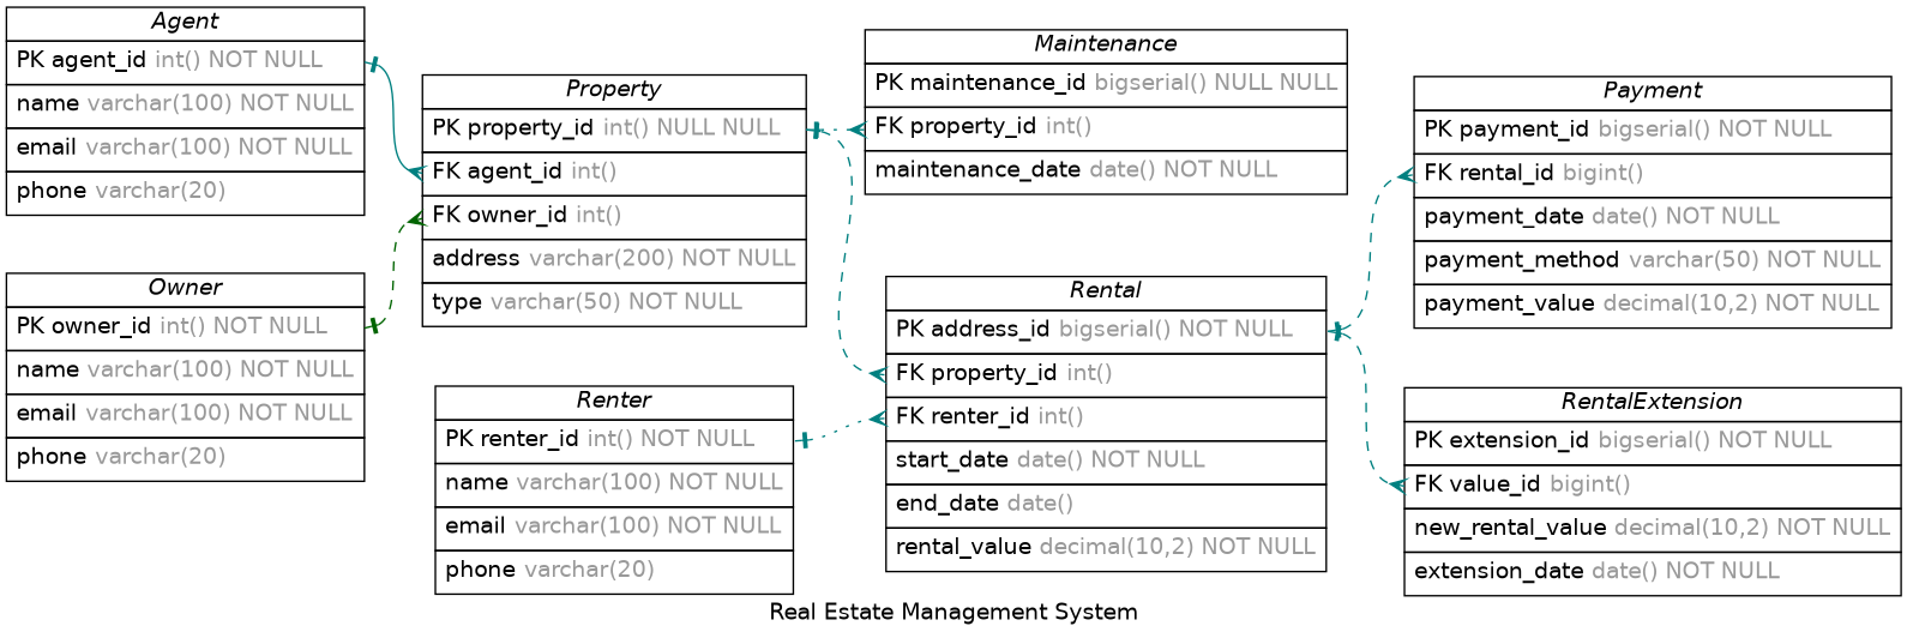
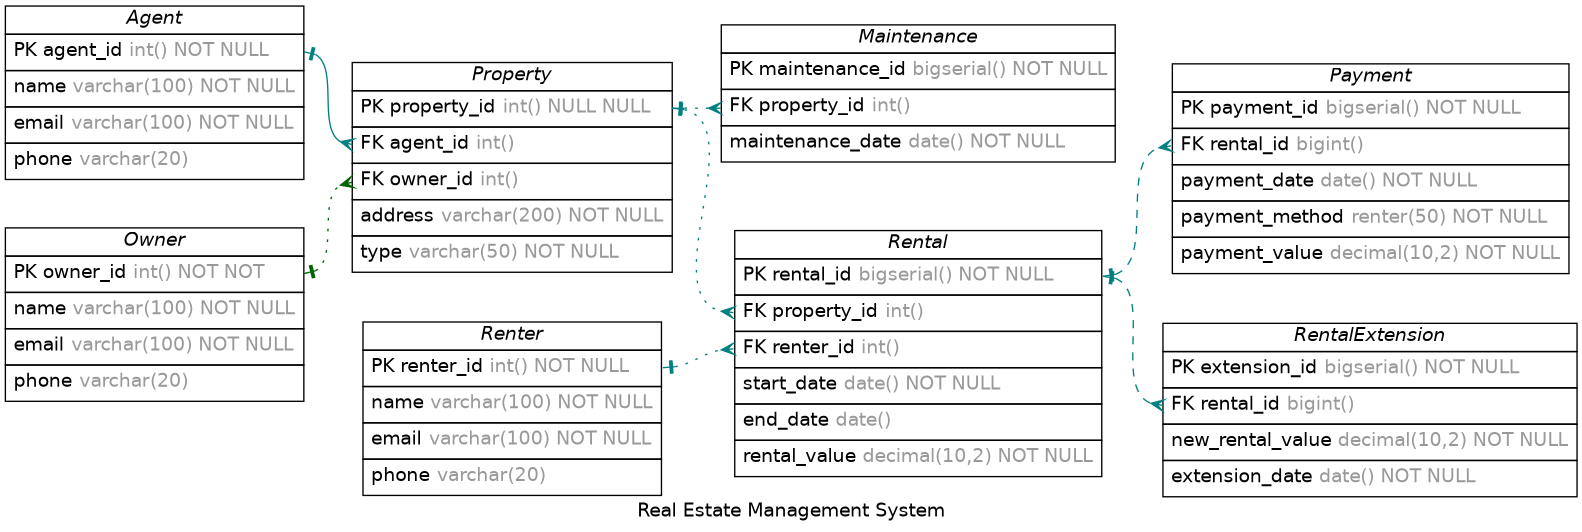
  digraph {
    concentrate=true
    fontname=Helvetica
    label="Real Estate Management System"
    nodesep=0.5
    rankdir=LR
    splines=spline
    node [fontname=Helvetica shape=plain]
    edge [arrowhead=ocrow arrowsize=0.9 arrowtail=noneotee color=teal dir=both fontname=Helvetica fontsize=12 headport=property_id labelangle=32 labeldistance=1.8 penwidth=1.0 style=dashed tailport=property_id]
    n1 [label=<         <table border="0" cellborder="1" cellspacing="0" >         <tr><td><i>Agent</i></td></tr>         <tr><td port="agent_id" align="left" cellpadding="5">PK agent_id <font color="grey60">int() NOT NULL</font></td></tr>         <tr><td port="name" align="left" cellpadding="5">name <font color="grey60">varchar(100) NOT NULL</font></td></tr>         <tr><td port="email" align="left" cellpadding="5">email <font color="grey60">varchar(100) NOT NULL</font></td></tr>         <tr><td port="phone" align="left" cellpadding="5">phone <font color="grey60">varchar(20)</font></td></tr>     </table>>]
    n2 [label=<         <table border="0" cellborder="1" cellspacing="0" >         <tr><td><i>Property</i></td></tr>         <tr><td port="property_id" align="left" cellpadding="5">PK property_id <font color="grey60">int() NULL NULL</font></td></tr>         <tr><td port="agent_id" align="left" cellpadding="5">FK agent_id <font color="grey60">int()</font></td></tr>         <tr><td port="owner_id" align="left" cellpadding="5">FK owner_id <font color="grey60">int()</font></td></tr>         <tr><td port="address" align="left" cellpadding="5">address <font color="grey60">varchar(200) NOT NULL</font></td></tr>         <tr><td port="type" align="left" cellpadding="5">type <font color="grey60">varchar(50) NOT NULL</font></td></tr>     </table>>]
-   n3 [label=<         <table border="0" cellborder="1" cellspacing="0" >         <tr><td><i>Rental</i></td></tr>         <tr><td port="rental_id" align="left" cellpadding="5">PK address_id <font color="grey60">bigserial() NOT NULL</font></td></tr>         <tr><td port="property_id" align="left" cellpadding="5">FK property_id <font color="grey60">int()</font></td></tr>         <tr><td port="renter_id" align="left" cellpadding="5">FK renter_id <font color="grey60">int()</font></td></tr>         <tr><td port="start_date" align="left" cellpadding="5">start_date <font color="grey60">date() NOT NULL</font></td></tr>         <tr><td port="end_date" align="left" cellpadding="5">end_date <font color="grey60">date()</font></td></tr>         <tr><td port="rental_value" align="left" cellpadding="5">rental_value <font color="grey60">decimal(10,2) NOT NULL</font></td></tr>     </table>>]
-   n4 [label=<         <table border="0" cellborder="1" cellspacing="0" >         <tr><td><i>Maintenance</i></td></tr>         <tr><td port="maintenance_id" align="left" cellpadding="5">PK maintenance_id <font color="grey60">bigserial() NULL NULL</font></td></tr>         <tr><td port="property_id" align="left" cellpadding="5">FK property_id <font color="grey60">int()</font></td></tr>         <tr><td port="maintenance_date" align="left" cellpadding="5">maintenance_date <font color="grey60">date() NOT NULL</font></td></tr>     </table>>]
-   n5 [label=<         <table border="0" cellborder="1" cellspacing="0" >         <tr><td><i>Payment</i></td></tr>         <tr><td port="payment_id" align="left" cellpadding="5">PK payment_id <font color="grey60">bigserial() NOT NULL</font></td></tr>         <tr><td port="rental_id" align="left" cellpadding="5">FK rental_id <font color="grey60">bigint()</font></td></tr>         <tr><td port="payment_date" align="left" cellpadding="5">payment_date <font color="grey60">date() NOT NULL</font></td></tr>         <tr><td port="payment_method" align="left" cellpadding="5">payment_method <font color="grey60">varchar(50) NOT NULL</font></td></tr>         <tr><td port="payment_value" align="left" cellpadding="5">payment_value <font color="grey60">decimal(10,2) NOT NULL</font></td></tr>     </table>>]
-   n6 [label=<         <table border="0" cellborder="1" cellspacing="0" >         <tr><td><i>RentalExtension</i></td></tr>         <tr><td port="extension_id" align="left" cellpadding="5">PK extension_id <font color="grey60">bigserial() NOT NULL</font></td></tr>         <tr><td port="rental_id" align="left" cellpadding="5">FK value_id <font color="grey60">bigint()</font></td></tr>         <tr><td port="new_rental_value" align="left" cellpadding="5">new_rental_value <font color="grey60">decimal(10,2) NOT NULL</font></td></tr>         <tr><td port="extension_date" align="left" cellpadding="5">extension_date <font color="grey60">date() NOT NULL</font></td></tr>     </table>>]
-   n7 [label=<         <table border="0" cellborder="1" cellspacing="0" >         <tr><td><i>Owner</i></td></tr>         <tr><td port="owner_id" align="left" cellpadding="5">PK owner_id <font color="grey60">int() NOT NULL</font></td></tr>         <tr><td port="name" align="left" cellpadding="5">name <font color="grey60">varchar(100) NOT NULL</font></td></tr>         <tr><td port="email" align="left" cellpadding="5">email <font color="grey60">varchar(100) NOT NULL</font></td></tr>         <tr><td port="phone" align="left" cellpadding="5">phone <font color="grey60">varchar(20)</font></td></tr>     </table>>]
+   n3 [label=<         <table border="0" cellborder="1" cellspacing="0" >         <tr><td><i>Rental</i></td></tr>         <tr><td port="rental_id" align="left" cellpadding="5">PK rental_id <font color="grey60">bigserial() NOT NULL</font></td></tr>         <tr><td port="property_id" align="left" cellpadding="5">FK property_id <font color="grey60">int()</font></td></tr>         <tr><td port="renter_id" align="left" cellpadding="5">FK renter_id <font color="grey60">int()</font></td></tr>         <tr><td port="start_date" align="left" cellpadding="5">start_date <font color="grey60">date() NOT NULL</font></td></tr>         <tr><td port="end_date" align="left" cellpadding="5">end_date <font color="grey60">date()</font></td></tr>         <tr><td port="rental_value" align="left" cellpadding="5">rental_value <font color="grey60">decimal(10,2) NOT NULL</font></td></tr>     </table>>]
+   n4 [label=<         <table border="0" cellborder="1" cellspacing="0" >         <tr><td><i>Maintenance</i></td></tr>         <tr><td port="maintenance_id" align="left" cellpadding="5">PK maintenance_id <font color="grey60">bigserial() NOT NULL</font></td></tr>         <tr><td port="property_id" align="left" cellpadding="5">FK property_id <font color="grey60">int()</font></td></tr>         <tr><td port="maintenance_date" align="left" cellpadding="5">maintenance_date <font color="grey60">date() NOT NULL</font></td></tr>     </table>>]
+   n5 [label=<         <table border="0" cellborder="1" cellspacing="0" >         <tr><td><i>Payment</i></td></tr>         <tr><td port="payment_id" align="left" cellpadding="5">PK payment_id <font color="grey60">bigserial() NOT NULL</font></td></tr>         <tr><td port="rental_id" align="left" cellpadding="5">FK rental_id <font color="grey60">bigint()</font></td></tr>         <tr><td port="payment_date" align="left" cellpadding="5">payment_date <font color="grey60">date() NOT NULL</font></td></tr>         <tr><td port="payment_method" align="left" cellpadding="5">payment_method <font color="grey60">renter(50) NOT NULL</font></td></tr>         <tr><td port="payment_value" align="left" cellpadding="5">payment_value <font color="grey60">decimal(10,2) NOT NULL</font></td></tr>     </table>>]
+   n6 [label=<         <table border="0" cellborder="1" cellspacing="0" >         <tr><td><i>RentalExtension</i></td></tr>         <tr><td port="extension_id" align="left" cellpadding="5">PK extension_id <font color="grey60">bigserial() NOT NULL</font></td></tr>         <tr><td port="rental_id" align="left" cellpadding="5">FK rental_id <font color="grey60">bigint()</font></td></tr>         <tr><td port="new_rental_value" align="left" cellpadding="5">new_rental_value <font color="grey60">decimal(10,2) NOT NULL</font></td></tr>         <tr><td port="extension_date" align="left" cellpadding="5">extension_date <font color="grey60">date() NOT NULL</font></td></tr>     </table>>]
+   n7 [label=<         <table border="0" cellborder="1" cellspacing="0" >         <tr><td><i>Owner</i></td></tr>         <tr><td port="owner_id" align="left" cellpadding="5">PK owner_id <font color="grey60">int() NOT NOT</font></td></tr>         <tr><td port="name" align="left" cellpadding="5">name <font color="grey60">varchar(100) NOT NULL</font></td></tr>         <tr><td port="email" align="left" cellpadding="5">email <font color="grey60">varchar(100) NOT NULL</font></td></tr>         <tr><td port="phone" align="left" cellpadding="5">phone <font color="grey60">varchar(20)</font></td></tr>     </table>>]
    n8 [label=<         <table border="0" cellborder="1" cellspacing="0" >         <tr><td><i>Renter</i></td></tr>         <tr><td port="renter_id" align="left" cellpadding="5">PK renter_id <font color="grey60">int() NOT NULL</font></td></tr>         <tr><td port="name" align="left" cellpadding="5">name <font color="grey60">varchar(100) NOT NULL</font></td></tr>         <tr><td port="email" align="left" cellpadding="5">email <font color="grey60">varchar(100) NOT NULL</font></td></tr>         <tr><td port="phone" align="left" cellpadding="5">phone <font color="grey60">varchar(20)</font></td></tr>     </table>>]
    n1 -> n2 [headport=agent_id style=bold tailport=agent_id]
-   n2 -> n3
+   n2 -> n3 [style=dotted]
    n2 -> n4 [style=dotted]
    n3 -> n5 [headport=rental_id tailport=rental_id]
    n3 -> n6 [headport=rental_id tailport=rental_id]
-   n7 -> n2 [color=darkgreen headport=owner_id tailport=owner_id]
+   n7 -> n2 [color=darkgreen headport=owner_id style=dotted tailport=owner_id]
    n8 -> n3 [headport=renter_id style=dotted tailport=renter_id]
  }
